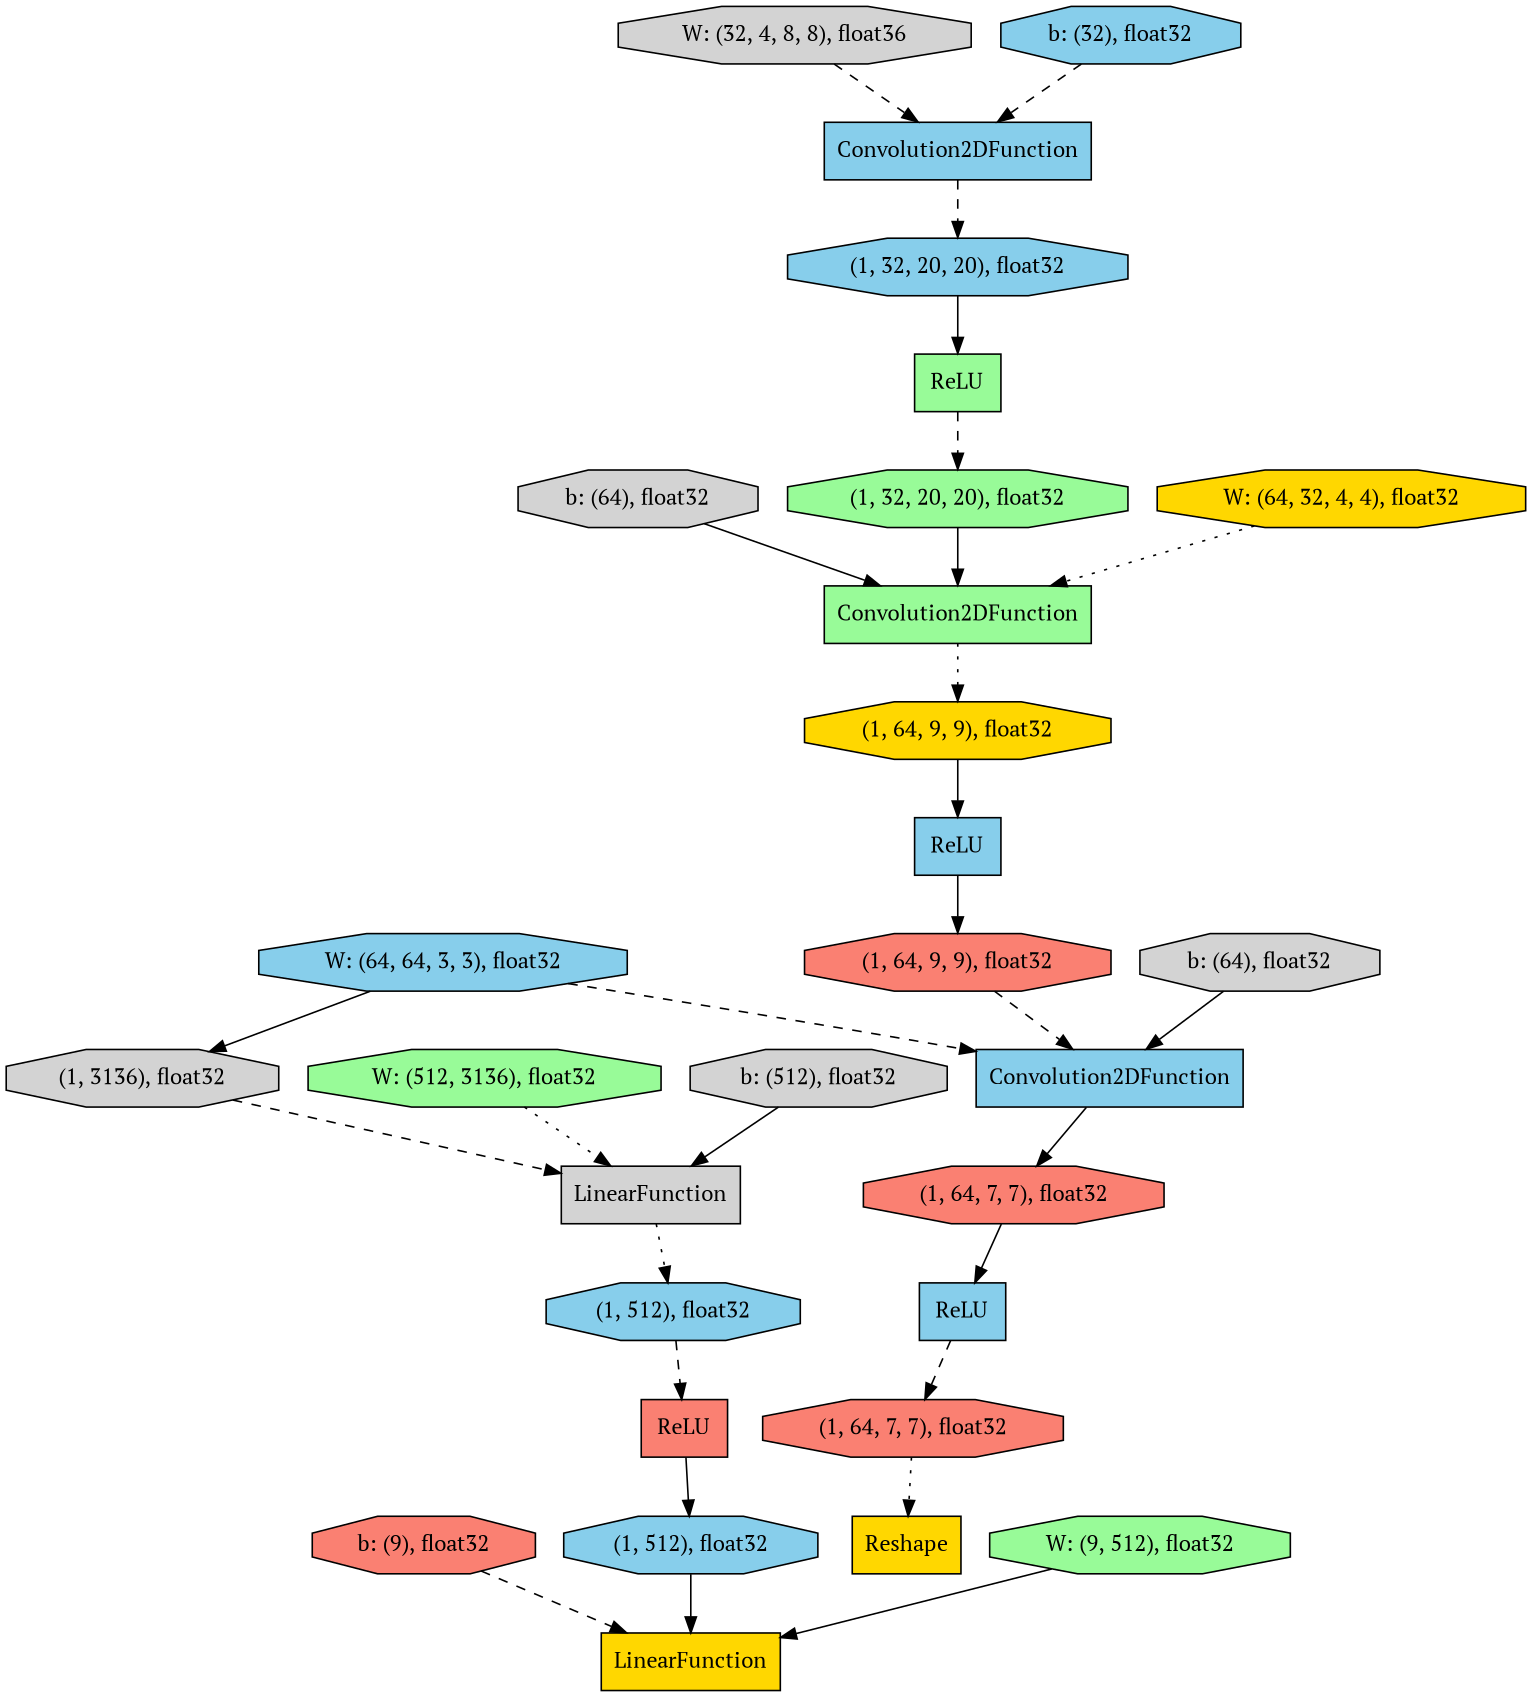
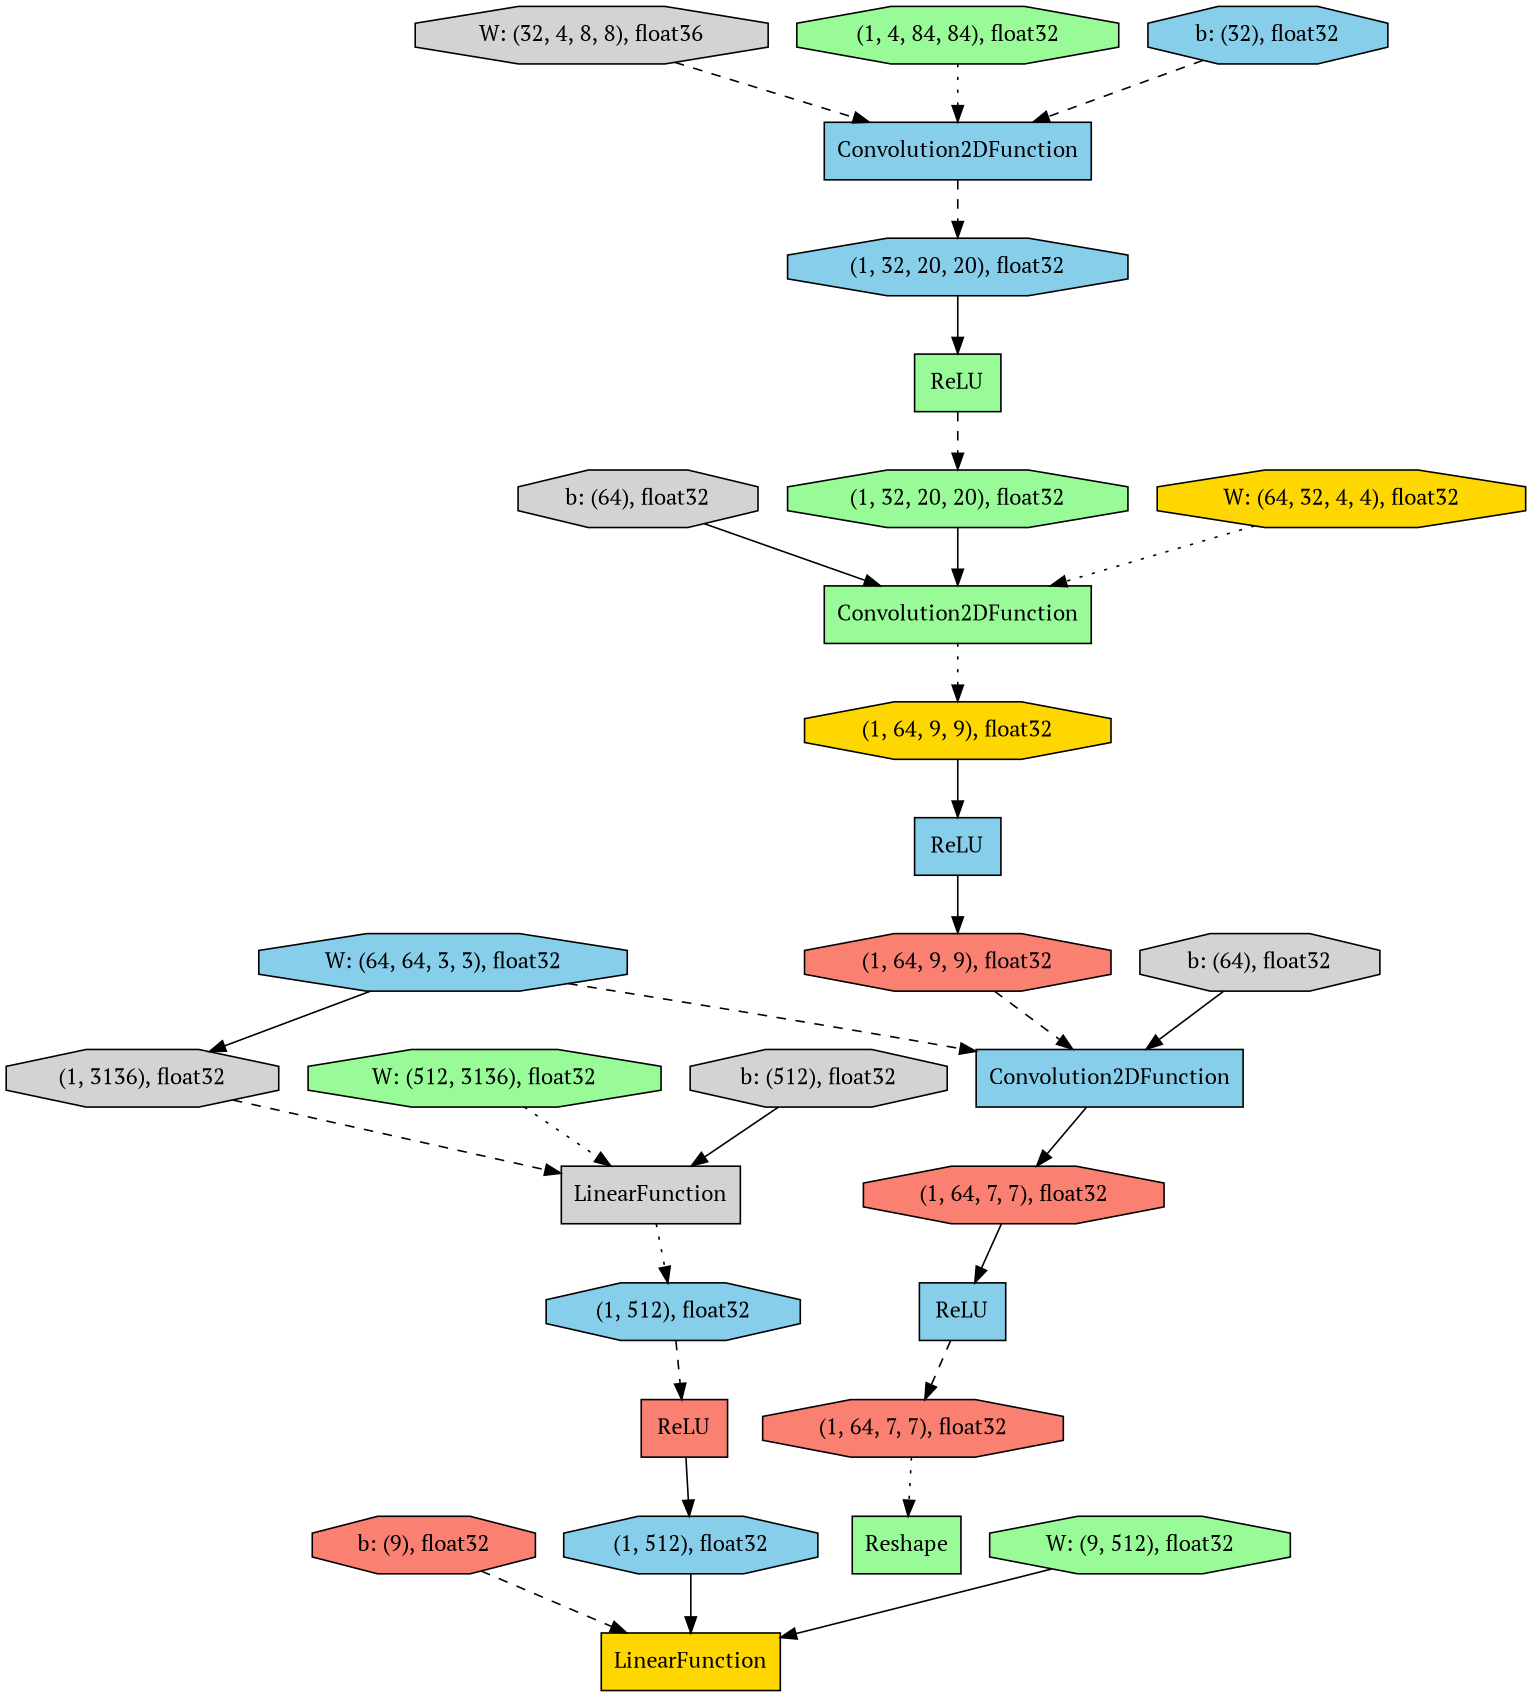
  digraph {
    fontname="PT Serif"
    rankdir=TB
    node [fillcolor=skyblue fontname="PT Serif" shape=octagon style=filled]
    edge [fontname="PT Serif" style=solid]
    n1 [fillcolor=salmon label="b: (9), float32"]
    n2 [fillcolor=gold label=LinearFunction shape=record]
    n3 [fillcolor=salmon label=ReLU shape=record]
    n4 [label="(1, 512), float32"]
    n5 [fillcolor=lightgrey label="b: (64), float32"]
    n6 [fillcolor=palegreen label=Convolution2DFunction shape=record]
    n7 [fillcolor=gold label="(1, 64, 9, 9), float32"]
    n8 [fillcolor=lightgrey label="W: (32, 4, 8, 8), float36"]
    n9 [label=Convolution2DFunction shape=record]
    n10 [label="(1, 32, 20, 20), float32"]
    n11 [fillcolor=lightgrey label="(1, 3136), float32"]
    n12 [fillcolor=lightgrey label=LinearFunction shape=record]
    n13 [label="(1, 512), float32"]
    n14 [label="W: (64, 64, 3, 3), float32"]
    n15 [label=Convolution2DFunction shape=record]
    n16 [fillcolor=salmon label="(1, 64, 7, 7), float32"]
    n17 [fillcolor=palegreen label=ReLU shape=record]
    n18 [label=ReLU shape=record]
    n19 [fillcolor=salmon label="(1, 64, 9, 9), float32"]
    n20 [fillcolor=lightgrey label="b: (64), float32"]
    n21 [fillcolor=palegreen label="(1, 32, 20, 20), float32"]
+   n22 [fillcolor=palegreen label="(1, 4, 84, 84), float32"]
    n23 [label=ReLU shape=record]
    n24 [fillcolor=palegreen label="W: (512, 3136), float32"]
    n25 [fillcolor=lightgrey label="b: (512), float32"]
-   n26 [fillcolor=gold label=Reshape shape=record]
+   n26 [fillcolor=palegreen label=Reshape shape=record]
    n27 [fillcolor=salmon label="(1, 64, 7, 7), float32"]
    n28 [label="b: (32), float32"]
    n29 [fillcolor=palegreen label="W: (9, 512), float32"]
    n30 [fillcolor=gold label="W: (64, 32, 4, 4), float32"]
    n1 -> n2 [style=dashed]
    n3 -> n4
    n4 -> n2
    n5 -> n6
    n6 -> n7 [style=dotted]
    n7 -> n18
    n8 -> n9 [style=dashed]
    n9 -> n10 [style=dashed]
    n10 -> n17
    n11 -> n12 [style=dashed]
    n12 -> n13 [style=dotted]
    n13 -> n3 [style=dashed]
    n14 -> n11
    n14 -> n15 [style=dashed]
    n15 -> n16
    n16 -> n23
    n17 -> n21 [style=dashed]
    n18 -> n19
    n19 -> n15 [style=dashed]
    n20 -> n15
    n21 -> n6
+   n22 -> n9 [style=dotted]
    n23 -> n27 [style=dashed]
    n24 -> n12 [style=dotted]
    n25 -> n12
    n27 -> n26 [style=dotted]
    n28 -> n9 [style=dashed]
    n29 -> n2
    n30 -> n6 [style=dotted]
  }
